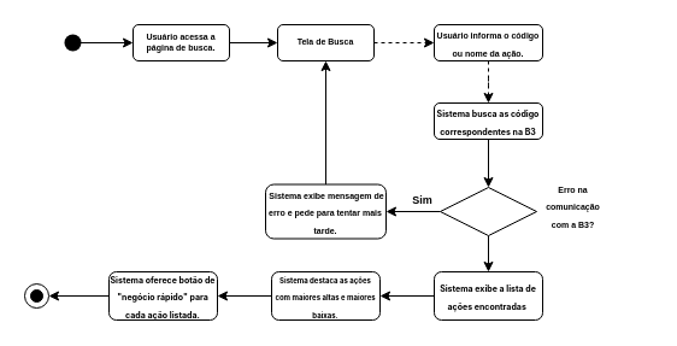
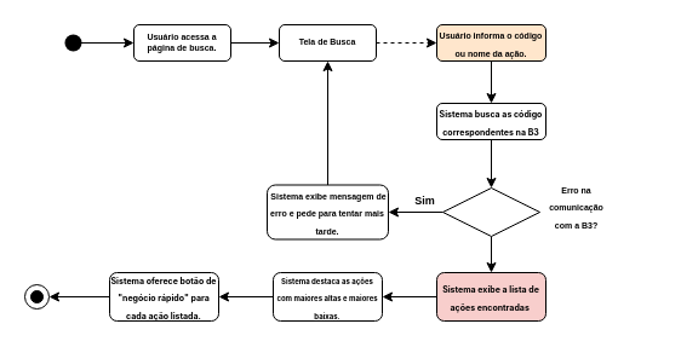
  <mxCell id="0" />
  <mxCell id="1" parent="0" />
  <mxCell id="2" value="" style="shape=waypoint;sketch=0;fillStyle=solid;size=6;pointerEvents=1;points=[];fillColor=none;resizable=0;rotatable=0;perimeter=centerPerimeter;snapToPoint=1;strokeWidth=5;" parent="1" vertex="1"><mxGeometry x="50" y="25" width="20" height="20" as="geometry" /></mxCell>
  <mxCell id="3" value="" style="endArrow=classic;html=1;rounded=0;exitX=0.933;exitY=0.6;exitDx=0;exitDy=0;exitPerimeter=0;" parent="1" source="2" target="5" edge="1"><mxGeometry width="50" height="50" relative="1" as="geometry"><mxPoint x="210" y="115" as="sourcePoint" /><mxPoint x="140" y="35" as="targetPoint" /></mxGeometry></mxCell>
  <mxCell id="4" style="edgeStyle=orthogonalEdgeStyle;rounded=0;orthogonalLoop=1;jettySize=auto;html=1;entryX=0;entryY=0.5;entryDx=0;entryDy=0;" parent="1" source="5" target="7" edge="1"><mxGeometry relative="1" as="geometry" /></mxCell>
  <mxCell id="5" value="&lt;div style=&quot;font-size: 7px;&quot;&gt;&lt;div&gt;&lt;b&gt;Usuário acessa a página de busca.&lt;/b&gt;&lt;/div&gt;&lt;/div&gt;" style="rounded=1;whiteSpace=wrap;html=1;" parent="1" vertex="1"><mxGeometry x="110" y="20" width="80" height="30" as="geometry" /></mxCell>
  <mxCell id="6" style="edgeStyle=orthogonalEdgeStyle;rounded=0;orthogonalLoop=1;jettySize=auto;html=1;entryX=0;entryY=0.5;entryDx=0;entryDy=0;dashed=1;" parent="1" source="7" target="9" edge="1"><mxGeometry relative="1" as="geometry" /></mxCell>
  <mxCell id="7" value="&lt;div style=&quot;font-size: 7px;&quot;&gt;&lt;div&gt;&lt;b&gt;Tela de Busca&lt;/b&gt;&lt;/div&gt;&lt;/div&gt;" style="rounded=1;whiteSpace=wrap;html=1;" parent="1" vertex="1"><mxGeometry x="230" y="20" width="80" height="30" as="geometry" /></mxCell>
- <mxCell id="8" style="edgeStyle=orthogonalEdgeStyle;rounded=0;orthogonalLoop=1;jettySize=auto;html=1;entryX=0.5;entryY=0;entryDx=0;entryDy=0;dashed=1;" parent="1" source="9" target="17" edge="1"><mxGeometry relative="1" as="geometry" /></mxCell>
- <mxCell id="9" value="&lt;font style=&quot;font-size: 7px;&quot;&gt;&lt;b&gt;Usuário informa o código ou nome da ação.&lt;/b&gt;&lt;/font&gt;" style="rounded=1;whiteSpace=wrap;html=1;" parent="1" vertex="1"><mxGeometry x="360" y="20" width="90" height="30" as="geometry" /></mxCell>
+ <mxCell id="8" style="edgeStyle=orthogonalEdgeStyle;rounded=0;orthogonalLoop=1;jettySize=auto;html=1;entryX=0.5;entryY=0;entryDx=0;entryDy=0;" parent="1" source="9" target="17" edge="1"><mxGeometry relative="1" as="geometry" /></mxCell>
+ <mxCell id="9" value="&lt;font style=&quot;font-size: 7px;&quot;&gt;&lt;b&gt;Usuário informa o código ou nome da ação.&lt;/b&gt;&lt;/font&gt;" style="rounded=1;whiteSpace=wrap;html=1;fillColor=#ffe6cc;" parent="1" vertex="1"><mxGeometry x="360" y="20" width="90" height="30" as="geometry" /></mxCell>
  <mxCell id="10" value="&lt;font size=&quot;1&quot; style=&quot;&quot;&gt;&lt;b style=&quot;font-size: 9px;&quot;&gt;Sim&lt;/b&gt;&lt;/font&gt;" style="edgeStyle=orthogonalEdgeStyle;rounded=0;orthogonalLoop=1;jettySize=auto;html=1;entryX=1;entryY=0.5;entryDx=0;entryDy=0;" parent="1" source="12" target="14" edge="1"><mxGeometry x="-0.333" y="-10" relative="1" as="geometry"><mxPoint as="offset" /></mxGeometry></mxCell>
  <mxCell id="11" style="edgeStyle=orthogonalEdgeStyle;rounded=0;orthogonalLoop=1;jettySize=auto;html=1;entryX=0.5;entryY=0;entryDx=0;entryDy=0;" parent="1" source="12" target="19" edge="1"><mxGeometry relative="1" as="geometry" /></mxCell>
  <mxCell id="12" value="" style="rhombus;whiteSpace=wrap;html=1;" parent="1" vertex="1"><mxGeometry x="365" y="155" width="80" height="40" as="geometry" /></mxCell>
  <mxCell id="13" style="edgeStyle=orthogonalEdgeStyle;rounded=0;orthogonalLoop=1;jettySize=auto;html=1;entryX=0.5;entryY=1;entryDx=0;entryDy=0;" parent="1" source="14" target="7" edge="1"><mxGeometry relative="1" as="geometry" /></mxCell>
  <mxCell id="14" value="&lt;font style=&quot;font-size: 7px;&quot;&gt;&lt;b&gt;&amp;nbsp;Sistema exibe mensagem de erro e pede para tentar mais tarde.&lt;/b&gt;&lt;/font&gt;" style="rounded=1;whiteSpace=wrap;html=1;" parent="1" vertex="1"><mxGeometry x="220" y="152.5" width="100" height="45" as="geometry" /></mxCell>
  <mxCell id="15" value="&lt;span style=&quot;font-size: 7px; text-wrap: wrap;&quot;&gt;&lt;b&gt;Erro na comunicação com a B3?&lt;/b&gt;&lt;/span&gt;" style="text;html=1;align=center;verticalAlign=middle;resizable=0;points=[];autosize=1;strokeColor=none;fillColor=none;" parent="1" vertex="1"><mxGeometry x="410" y="155" width="130" height="30" as="geometry" /></mxCell>
  <mxCell id="16" style="edgeStyle=orthogonalEdgeStyle;rounded=0;orthogonalLoop=1;jettySize=auto;html=1;entryX=0.5;entryY=0;entryDx=0;entryDy=0;" parent="1" source="17" target="12" edge="1"><mxGeometry relative="1" as="geometry" /></mxCell>
  <mxCell id="17" value="&lt;div style=&quot;&quot;&gt;&lt;span style=&quot;font-family: -apple-system, BlinkMacSystemFont, &amp;quot;Segoe UI&amp;quot;, &amp;quot;Noto Sans&amp;quot;, Helvetica, Arial, sans-serif, &amp;quot;Apple Color Emoji&amp;quot;, &amp;quot;Segoe UI Emoji&amp;quot;; text-align: start; font-size: 7px;&quot;&gt;&lt;b&gt;Sistema busca as código correspondentes na B3&lt;/b&gt;&lt;/span&gt;&lt;br&gt;&lt;/div&gt;" style="rounded=1;whiteSpace=wrap;html=1;" parent="1" vertex="1"><mxGeometry x="360" y="85" width="90" height="30" as="geometry" /></mxCell>
  <mxCell id="18" style="edgeStyle=orthogonalEdgeStyle;rounded=0;orthogonalLoop=1;jettySize=auto;html=1;" parent="1" source="19" target="21" edge="1"><mxGeometry relative="1" as="geometry" /></mxCell>
- <mxCell id="19" value="&lt;div style=&quot;&quot;&gt;&lt;span style=&quot;font-family: -apple-system, BlinkMacSystemFont, &amp;quot;Segoe UI&amp;quot;, &amp;quot;Noto Sans&amp;quot;, Helvetica, Arial, sans-serif, &amp;quot;Apple Color Emoji&amp;quot;, &amp;quot;Segoe UI Emoji&amp;quot;;&quot;&gt;&lt;b style=&quot;&quot;&gt;&lt;font style=&quot;font-size: 7px;&quot;&gt;Sistema exibe a lista de ações encontradas&amp;nbsp;&lt;/font&gt;&lt;/b&gt;&lt;/span&gt;&lt;br&gt;&lt;/div&gt;" style="rounded=1;whiteSpace=wrap;html=1;" parent="1" vertex="1"><mxGeometry x="360" y="225" width="90" height="40" as="geometry" /></mxCell>
+ <mxCell id="19" value="&lt;div style=&quot;&quot;&gt;&lt;span style=&quot;font-family: -apple-system, BlinkMacSystemFont, &amp;quot;Segoe UI&amp;quot;, &amp;quot;Noto Sans&amp;quot;, Helvetica, Arial, sans-serif, &amp;quot;Apple Color Emoji&amp;quot;, &amp;quot;Segoe UI Emoji&amp;quot;;&quot;&gt;&lt;b style=&quot;&quot;&gt;&lt;font style=&quot;font-size: 7px;&quot;&gt;Sistema exibe a lista de ações encontradas&amp;nbsp;&lt;/font&gt;&lt;/b&gt;&lt;/span&gt;&lt;br&gt;&lt;/div&gt;" style="rounded=1;whiteSpace=wrap;html=1;fillColor=#f8cecc;" parent="1" vertex="1"><mxGeometry x="360" y="225" width="90" height="40" as="geometry" /></mxCell>
  <mxCell id="20" style="edgeStyle=orthogonalEdgeStyle;rounded=0;orthogonalLoop=1;jettySize=auto;html=1;entryX=1;entryY=0.5;entryDx=0;entryDy=0;" parent="1" source="21" target="23" edge="1"><mxGeometry relative="1" as="geometry" /></mxCell>
  <mxCell id="21" value="&lt;div style=&quot;&quot;&gt;&lt;font size=&quot;1&quot; face=&quot;-apple-system, BlinkMacSystemFont, Segoe UI, Noto Sans, Helvetica, Arial, sans-serif, Apple Color Emoji, Segoe UI Emoji&quot;&gt;&lt;b style=&quot;font-size: 6px;&quot;&gt;Sistema destaca as ações com maiores altas e maiores baixas.&lt;/b&gt;&lt;/font&gt;&lt;br&gt;&lt;/div&gt;" style="rounded=1;whiteSpace=wrap;html=1;" parent="1" vertex="1"><mxGeometry x="225" y="225" width="90" height="40" as="geometry" /></mxCell>
  <mxCell id="22" style="edgeStyle=orthogonalEdgeStyle;rounded=0;orthogonalLoop=1;jettySize=auto;html=1;entryX=1;entryY=0.5;entryDx=0;entryDy=0;" parent="1" source="23" target="25" edge="1"><mxGeometry relative="1" as="geometry" /></mxCell>
  <mxCell id="23" value="&lt;div style=&quot;&quot;&gt;&lt;span style=&quot;font-family: -apple-system, BlinkMacSystemFont, &amp;quot;Segoe UI&amp;quot;, &amp;quot;Noto Sans&amp;quot;, Helvetica, Arial, sans-serif, &amp;quot;Apple Color Emoji&amp;quot;, &amp;quot;Segoe UI Emoji&amp;quot;; text-align: start; font-size: 7px;&quot;&gt;&lt;b style=&quot;&quot;&gt;Sistema oferece botão de &quot;negócio rápido&quot; para cada ação listada.&lt;/b&gt;&lt;/span&gt;&lt;br&gt;&lt;/div&gt;" style="rounded=1;whiteSpace=wrap;html=1;" parent="1" vertex="1"><mxGeometry x="90" y="225" width="90" height="40" as="geometry" /></mxCell>
  <mxCell id="24" style="edgeStyle=orthogonalEdgeStyle;rounded=0;orthogonalLoop=1;jettySize=auto;html=1;entryX=0.5;entryY=0;entryDx=0;entryDy=0;" parent="1" edge="1"><mxGeometry relative="1" as="geometry"><mxPoint x="30.026" y="234.99" as="sourcePoint" /><mxPoint x="30" y="254.99" as="targetPoint" /></mxGeometry></mxCell>
  <mxCell id="25" value="" style="ellipse;whiteSpace=wrap;html=1;" parent="1" vertex="1"><mxGeometry x="20" y="235.02" width="20" height="20" as="geometry" /></mxCell>
  <mxCell id="26" value="" style="ellipse;whiteSpace=wrap;html=1;fillStyle=solid;fillColor=#000000;" parent="1" vertex="1"><mxGeometry x="25" y="240.02" width="10" height="10" as="geometry" /></mxCell>
